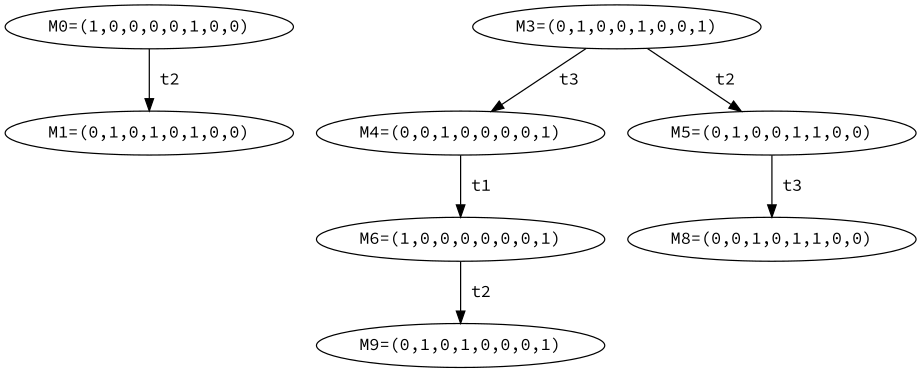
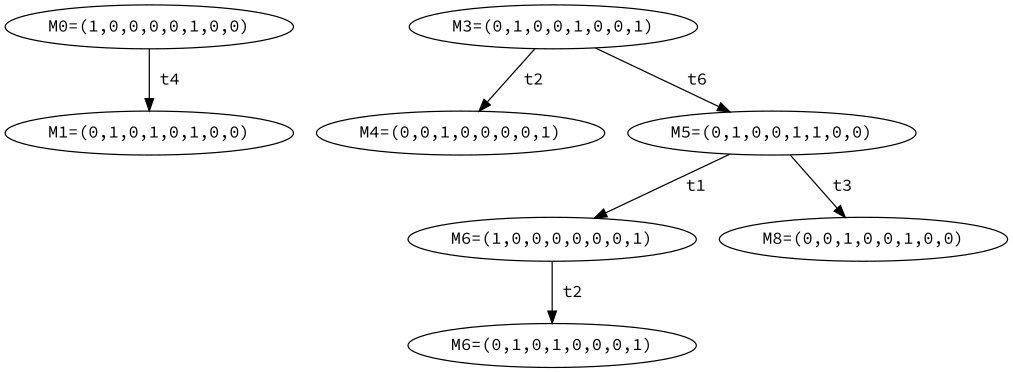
  digraph {
    fontname="Source Code Pro"
    node [fontname="Source Code Pro"]
    edge [fontname="Source Code Pro"]
    n1 [label="M0=(1,0,0,0,0,1,0,0)"]
    n2 [label="M1=(0,1,0,1,0,1,0,0)"]
    n3 [label="M3=(0,1,0,0,1,0,0,1)"]
    n4 [label="M4=(0,0,1,0,0,0,0,1)"]
    n5 [label="M5=(0,1,0,0,1,1,0,0)"]
    n6 [label="M6=(1,0,0,0,0,0,0,1)"]
-   n7 [label="M8=(0,0,1,0,1,1,0,0)"]
-   n8 [label="M9=(0,1,0,1,0,0,0,1)"]
-   n1 -> n2 [label=" t2"]
-   n3 -> n4 [label=" t3"]
-   n3 -> n5 [label=" t2"]
-   n4 -> n6 [label=" t1"]
+   n7 [label="M8=(0,0,1,0,0,1,0,0)"]
+   n8 [label="M6=(0,1,0,1,0,0,0,1)"]
+   n1 -> n2 [label=" t4"]
+   n3 -> n4 [label=" t2"]
+   n3 -> n5 [label=" t6"]
+   n5 -> n6 [label=" t1"]
    n5 -> n7 [label=" t3"]
    n6 -> n8 [label=" t2"]
  }
